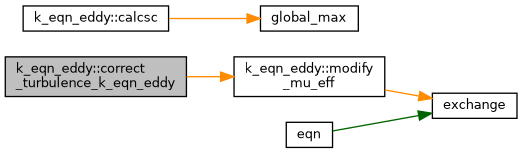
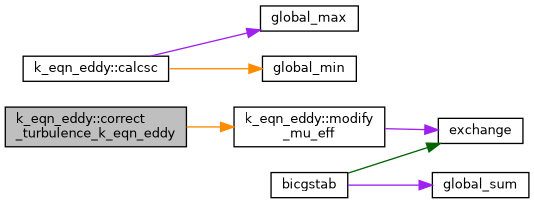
  digraph {
    rankdir=LR
    node [color=black fillcolor=white fontname=Helvetica fontsize=10 shape=record style=filled]
    edge [color=darkorange fontname=Helvetica fontsize=10 labelfontname=Helvetica labelfontsize=10 style=solid]
    n1 [fillcolor=grey75 fontcolor=black height=0.2 label="k_eqn_eddy::correct\l_turbulence_k_eqn_eddy" width=0.4]
    n2 [height=0.2 label="k_eqn_eddy::modify\l_mu_eff" width=0.4]
    n3 [height=0.2 label="k_eqn_eddy::calcsc" width=0.4]
    n4 [height=0.2 label=global_max width=0.4]
+   n5 [height=0.2 label=global_min width=0.4]
    n6 [height=0.2 label=exchange width=0.4]
-   n7 [height=0.2 label=eqn width=0.4]
+   n7 [height=0.2 label=bicgstab width=0.4]
+   n8 [height=0.2 label=global_sum width=0.4]
    n1 -> n2
-   n2 -> n6
-   n3 -> n4
+   n2 -> n6 [color=purple]
+   n3 -> n4 [color=purple]
+   n3 -> n5
    n7 -> n6 [color=darkgreen]
+   n7 -> n8 [color=purple]
  }
